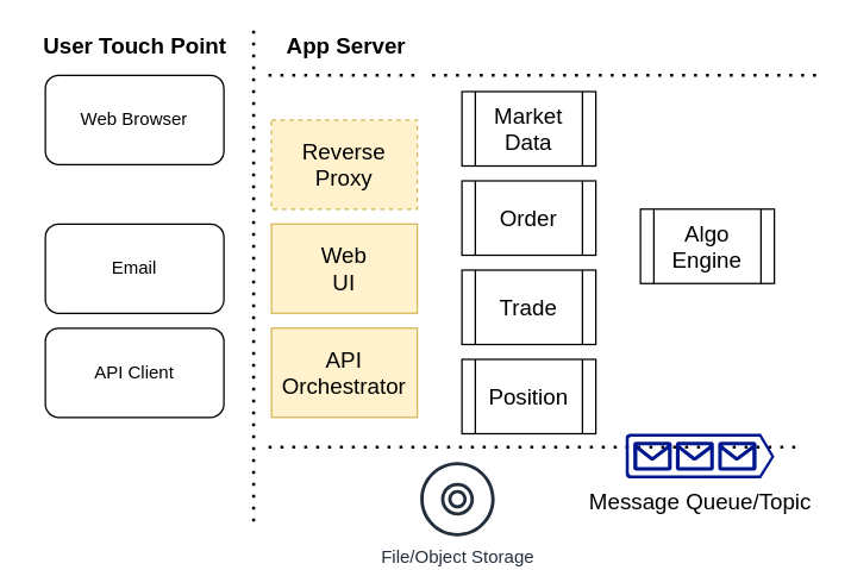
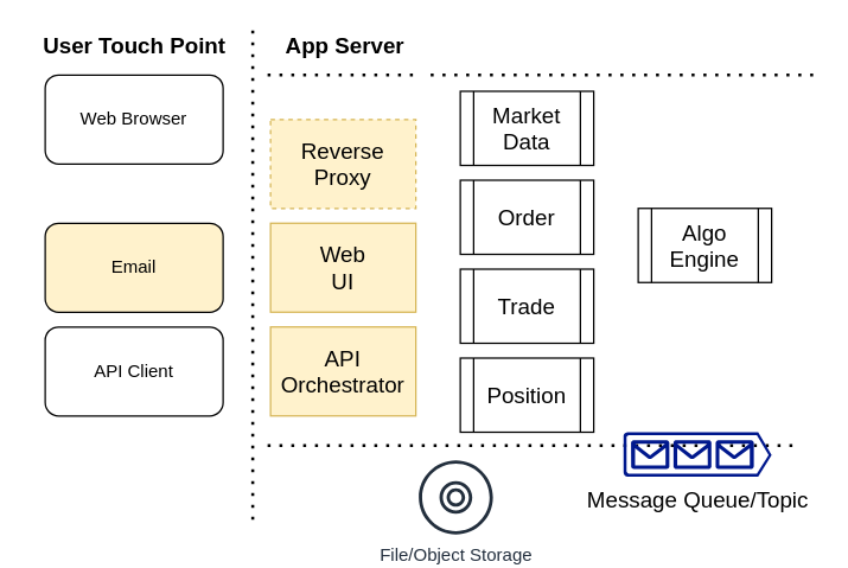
  <mxCell id="0" style=";html=1;" />
  <mxCell id="1" style=";html=1;" parent="0" />
  <mxCell id="2" value="" style="endArrow=none;dashed=1;html=1;dashPattern=1 3;strokeWidth=2;rounded=0;" edge="1" parent="1"><mxGeometry width="50" height="50" relative="1" as="geometry"><mxPoint x="180" y="300" as="sourcePoint" /><mxPoint x="540" y="300" as="targetPoint" /></mxGeometry></mxCell>
  <mxCell id="3" value="" style="endArrow=none;dashed=1;html=1;dashPattern=1 3;strokeWidth=2;rounded=0;" edge="1" parent="1"><mxGeometry width="50" height="50" relative="1" as="geometry"><mxPoint x="170" y="350" as="sourcePoint" /><mxPoint x="170" y="20" as="targetPoint" /></mxGeometry></mxCell>
  <mxCell id="4" value="Web Browser" style="rounded=1;whiteSpace=wrap;html=1;" vertex="1" parent="1"><mxGeometry x="30" y="50" width="120" height="60" as="geometry" /></mxCell>
  <mxCell id="5" value="&lt;b&gt;&lt;font style=&quot;font-size: 15px&quot;&gt;User Touch Point&lt;/font&gt;&lt;/b&gt;" style="text;html=1;resizable=0;autosize=1;align=center;verticalAlign=middle;points=[];fillColor=none;strokeColor=none;rounded=0;" vertex="1" parent="1"><mxGeometry x="20" y="20" width="140" height="20" as="geometry" /></mxCell>
- <mxCell id="6" value="Email" style="rounded=1;whiteSpace=wrap;html=1;" vertex="1" parent="1"><mxGeometry x="30" y="150" width="120" height="60" as="geometry" /></mxCell>
+ <mxCell id="6" value="Email" style="rounded=1;whiteSpace=wrap;html=1;fillColor=#fff2cc;" vertex="1" parent="1"><mxGeometry x="30" y="150" width="120" height="60" as="geometry" /></mxCell>
  <mxCell id="7" value="API Client" style="rounded=1;whiteSpace=wrap;html=1;" vertex="1" parent="1"><mxGeometry x="30" y="220" width="120" height="60" as="geometry" /></mxCell>
  <mxCell id="8" value="&lt;b&gt;&lt;font style=&quot;font-size: 15px&quot;&gt;App Server&lt;/font&gt;&lt;/b&gt;" style="text;html=1;resizable=0;autosize=1;align=center;verticalAlign=middle;points=[];fillColor=none;strokeColor=none;rounded=0;" vertex="1" parent="1"><mxGeometry x="182" y="20" width="100" height="20" as="geometry" /></mxCell>
  <mxCell id="9" value="Reverse&lt;br&gt;Proxy" style="rounded=0;whiteSpace=wrap;html=1;fontSize=15;dashed=1;fillColor=#fff2cc;strokeColor=#d6b656;" vertex="1" parent="1"><mxGeometry x="182" y="80" width="98" height="60" as="geometry" /></mxCell>
  <mxCell id="10" value="API&lt;br&gt;Orchestrator" style="rounded=0;whiteSpace=wrap;html=1;fontSize=15;fillColor=#fff2cc;strokeColor=#d6b656;" vertex="1" parent="1"><mxGeometry x="182" y="220" width="98" height="60" as="geometry" /></mxCell>
  <mxCell id="11" value="Web&lt;br&gt;UI" style="rounded=0;whiteSpace=wrap;html=1;fontSize=15;fillColor=#fff2cc;strokeColor=#d6b656;" vertex="1" parent="1"><mxGeometry x="182" y="150" width="98" height="60" as="geometry" /></mxCell>
  <mxCell id="12" value="Message Queue/Topic" style="sketch=0;aspect=fixed;pointerEvents=1;shadow=0;dashed=0;html=1;strokeColor=none;labelPosition=center;verticalLabelPosition=bottom;verticalAlign=top;align=center;fillColor=#00188D;shape=mxgraph.azure.queue_generic;fontSize=15;" vertex="1" parent="1"><mxGeometry x="420" y="291" width="100" height="30" as="geometry" /></mxCell>
  <mxCell id="13" value="File/Object Storage" style="sketch=0;outlineConnect=0;fontColor=#232F3E;gradientColor=none;fillColor=#232F3D;strokeColor=none;dashed=0;verticalLabelPosition=bottom;verticalAlign=top;align=center;html=1;fontSize=12;fontStyle=0;aspect=fixed;pointerEvents=1;shape=mxgraph.aws4.disk;" vertex="1" parent="1"><mxGeometry x="282" y="310" width="50" height="50" as="geometry" /></mxCell>
  <mxCell id="14" value="" style="endArrow=none;dashed=1;html=1;dashPattern=1 3;strokeWidth=2;rounded=0;" edge="1" parent="1"><mxGeometry width="50" height="50" relative="1" as="geometry"><mxPoint x="180" y="50" as="sourcePoint" /><mxPoint x="280" y="50" as="targetPoint" /></mxGeometry></mxCell>
  <mxCell id="15" value="" style="endArrow=none;dashed=1;html=1;dashPattern=1 3;strokeWidth=2;rounded=0;" edge="1" parent="1"><mxGeometry width="50" height="50" relative="1" as="geometry"><mxPoint x="290" y="50" as="sourcePoint" /><mxPoint x="550" y="50" as="targetPoint" /></mxGeometry></mxCell>
  <mxCell id="16" value="Market&lt;br&gt;Data" style="shape=process;whiteSpace=wrap;html=1;backgroundOutline=1;fontSize=15;" vertex="1" parent="1"><mxGeometry x="310" y="61" width="90" height="50" as="geometry" /></mxCell>
  <mxCell id="17" value="Order" style="shape=process;whiteSpace=wrap;html=1;backgroundOutline=1;fontSize=15;" vertex="1" parent="1"><mxGeometry x="310" y="121" width="90" height="50" as="geometry" /></mxCell>
  <mxCell id="18" value="Algo&lt;br&gt;Engine" style="shape=process;whiteSpace=wrap;html=1;backgroundOutline=1;fontSize=15;" vertex="1" parent="1"><mxGeometry x="430" y="140" width="90" height="50" as="geometry" /></mxCell>
  <mxCell id="19" value="Trade" style="shape=process;whiteSpace=wrap;html=1;backgroundOutline=1;fontSize=15;" vertex="1" parent="1"><mxGeometry x="310" y="181" width="90" height="50" as="geometry" /></mxCell>
  <mxCell id="20" value="Position" style="shape=process;whiteSpace=wrap;html=1;backgroundOutline=1;fontSize=15;" vertex="1" parent="1"><mxGeometry x="310" y="241" width="90" height="50" as="geometry" /></mxCell>
